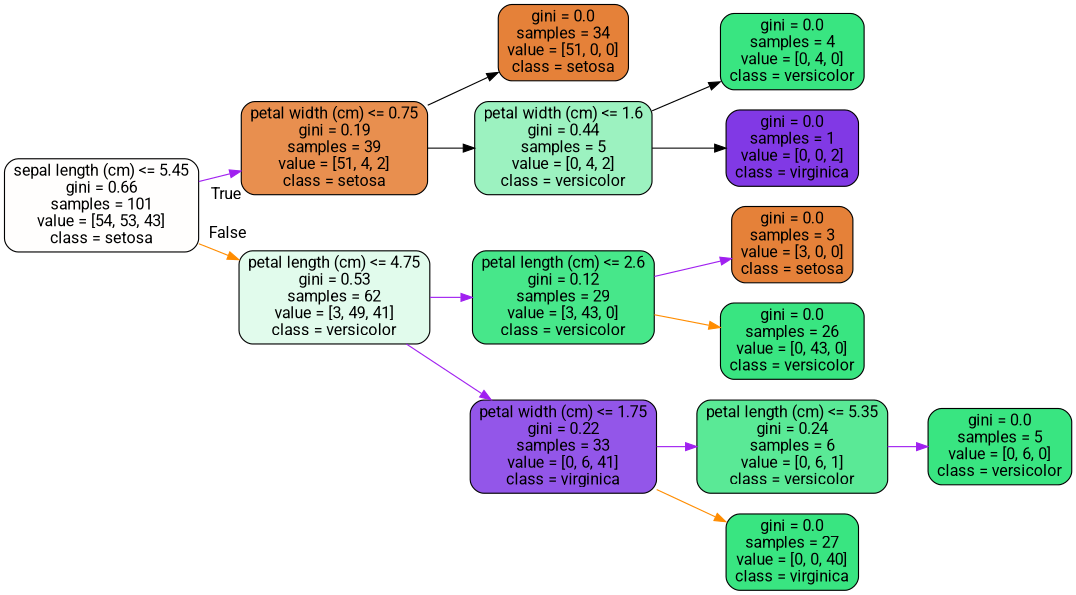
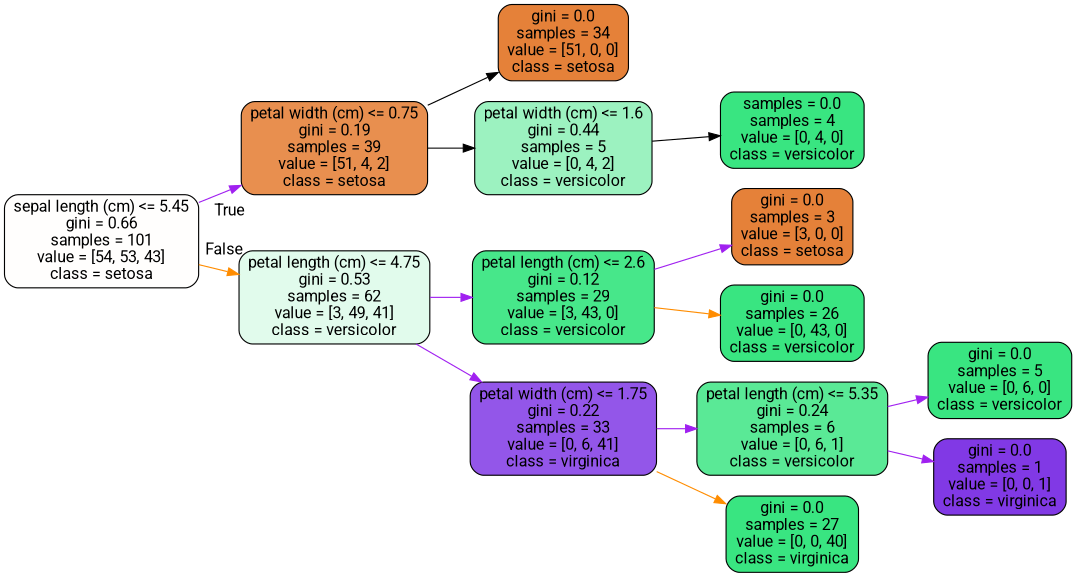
  digraph {
    fontname=Roboto
    rankdir=LR
    node [color=black fillcolor="#39e581" fontname=Roboto shape=box style="filled, rounded"]
    edge [color=purple fontname=Roboto]
    n1 [fillcolor="#fffefd" label="sepal length (cm) <= 5.45\ngini = 0.66\nsamples = 101\nvalue = [54, 53, 43]\nclass = setosa"]
    n2 [fillcolor="#e88f4f" label="petal width (cm) <= 0.75\ngini = 0.19\nsamples = 39\nvalue = [51, 4, 2]\nclass = setosa"]
    n3 [fillcolor="#e1fbec" label="petal length (cm) <= 4.75\ngini = 0.53\nsamples = 62\nvalue = [3, 49, 41]\nclass = versicolor"]
    n4 [fillcolor="#e58139" label="gini = 0.0\nsamples = 34\nvalue = [51, 0, 0]\nclass = setosa"]
    n5 [fillcolor="#9cf2c0" label="petal width (cm) <= 1.6\ngini = 0.44\nsamples = 5\nvalue = [0, 4, 2]\nclass = versicolor"]
    n6 [fillcolor="#47e78a" label="petal length (cm) <= 2.6\ngini = 0.12\nsamples = 29\nvalue = [3, 43, 0]\nclass = versicolor"]
    n7 [fillcolor="#9356e9" label="petal width (cm) <= 1.75\ngini = 0.22\nsamples = 33\nvalue = [0, 6, 41]\nclass = virginica"]
-   n8 [label="gini = 0.0\nsamples = 4\nvalue = [0, 4, 0]\nclass = versicolor"]
-   n9 [fillcolor="#8139e5" label="gini = 0.0\nsamples = 1\nvalue = [0, 0, 2]\nclass = virginica"]
+   n8 [label="samples = 0.0\nsamples = 4\nvalue = [0, 4, 0]\nclass = versicolor"]
    n10 [fillcolor="#e58139" label="gini = 0.0\nsamples = 3\nvalue = [3, 0, 0]\nclass = setosa"]
    n11 [label="gini = 0.0\nsamples = 26\nvalue = [0, 43, 0]\nclass = versicolor"]
    n12 [fillcolor="#5ae996" label="petal length (cm) <= 5.35\ngini = 0.24\nsamples = 6\nvalue = [0, 6, 1]\nclass = versicolor"]
    n13 [label="gini = 0.0\nsamples = 27\nvalue = [0, 0, 40]\nclass = virginica"]
    n14 [label="gini = 0.0\nsamples = 5\nvalue = [0, 6, 0]\nclass = versicolor"]
+   n15 [fillcolor="#8139e5" label="gini = 0.0\nsamples = 1\nvalue = [0, 0, 1]\nclass = virginica"]
    n1 -> n2 [headlabel=True labelangle=45 labeldistance=2.5]
    n1 -> n3 [color=darkorange headlabel=False labelangle=-45 labeldistance=2.5]
    n2 -> n4 [color=black]
    n2 -> n5 [color=black]
    n3 -> n6
    n3 -> n7
    n5 -> n8 [color=black]
-   n5 -> n9 [color=black]
    n6 -> n10
    n6 -> n11 [color=darkorange]
    n7 -> n12
    n7 -> n13 [color=darkorange]
    n12 -> n14
+   n12 -> n15
  }
